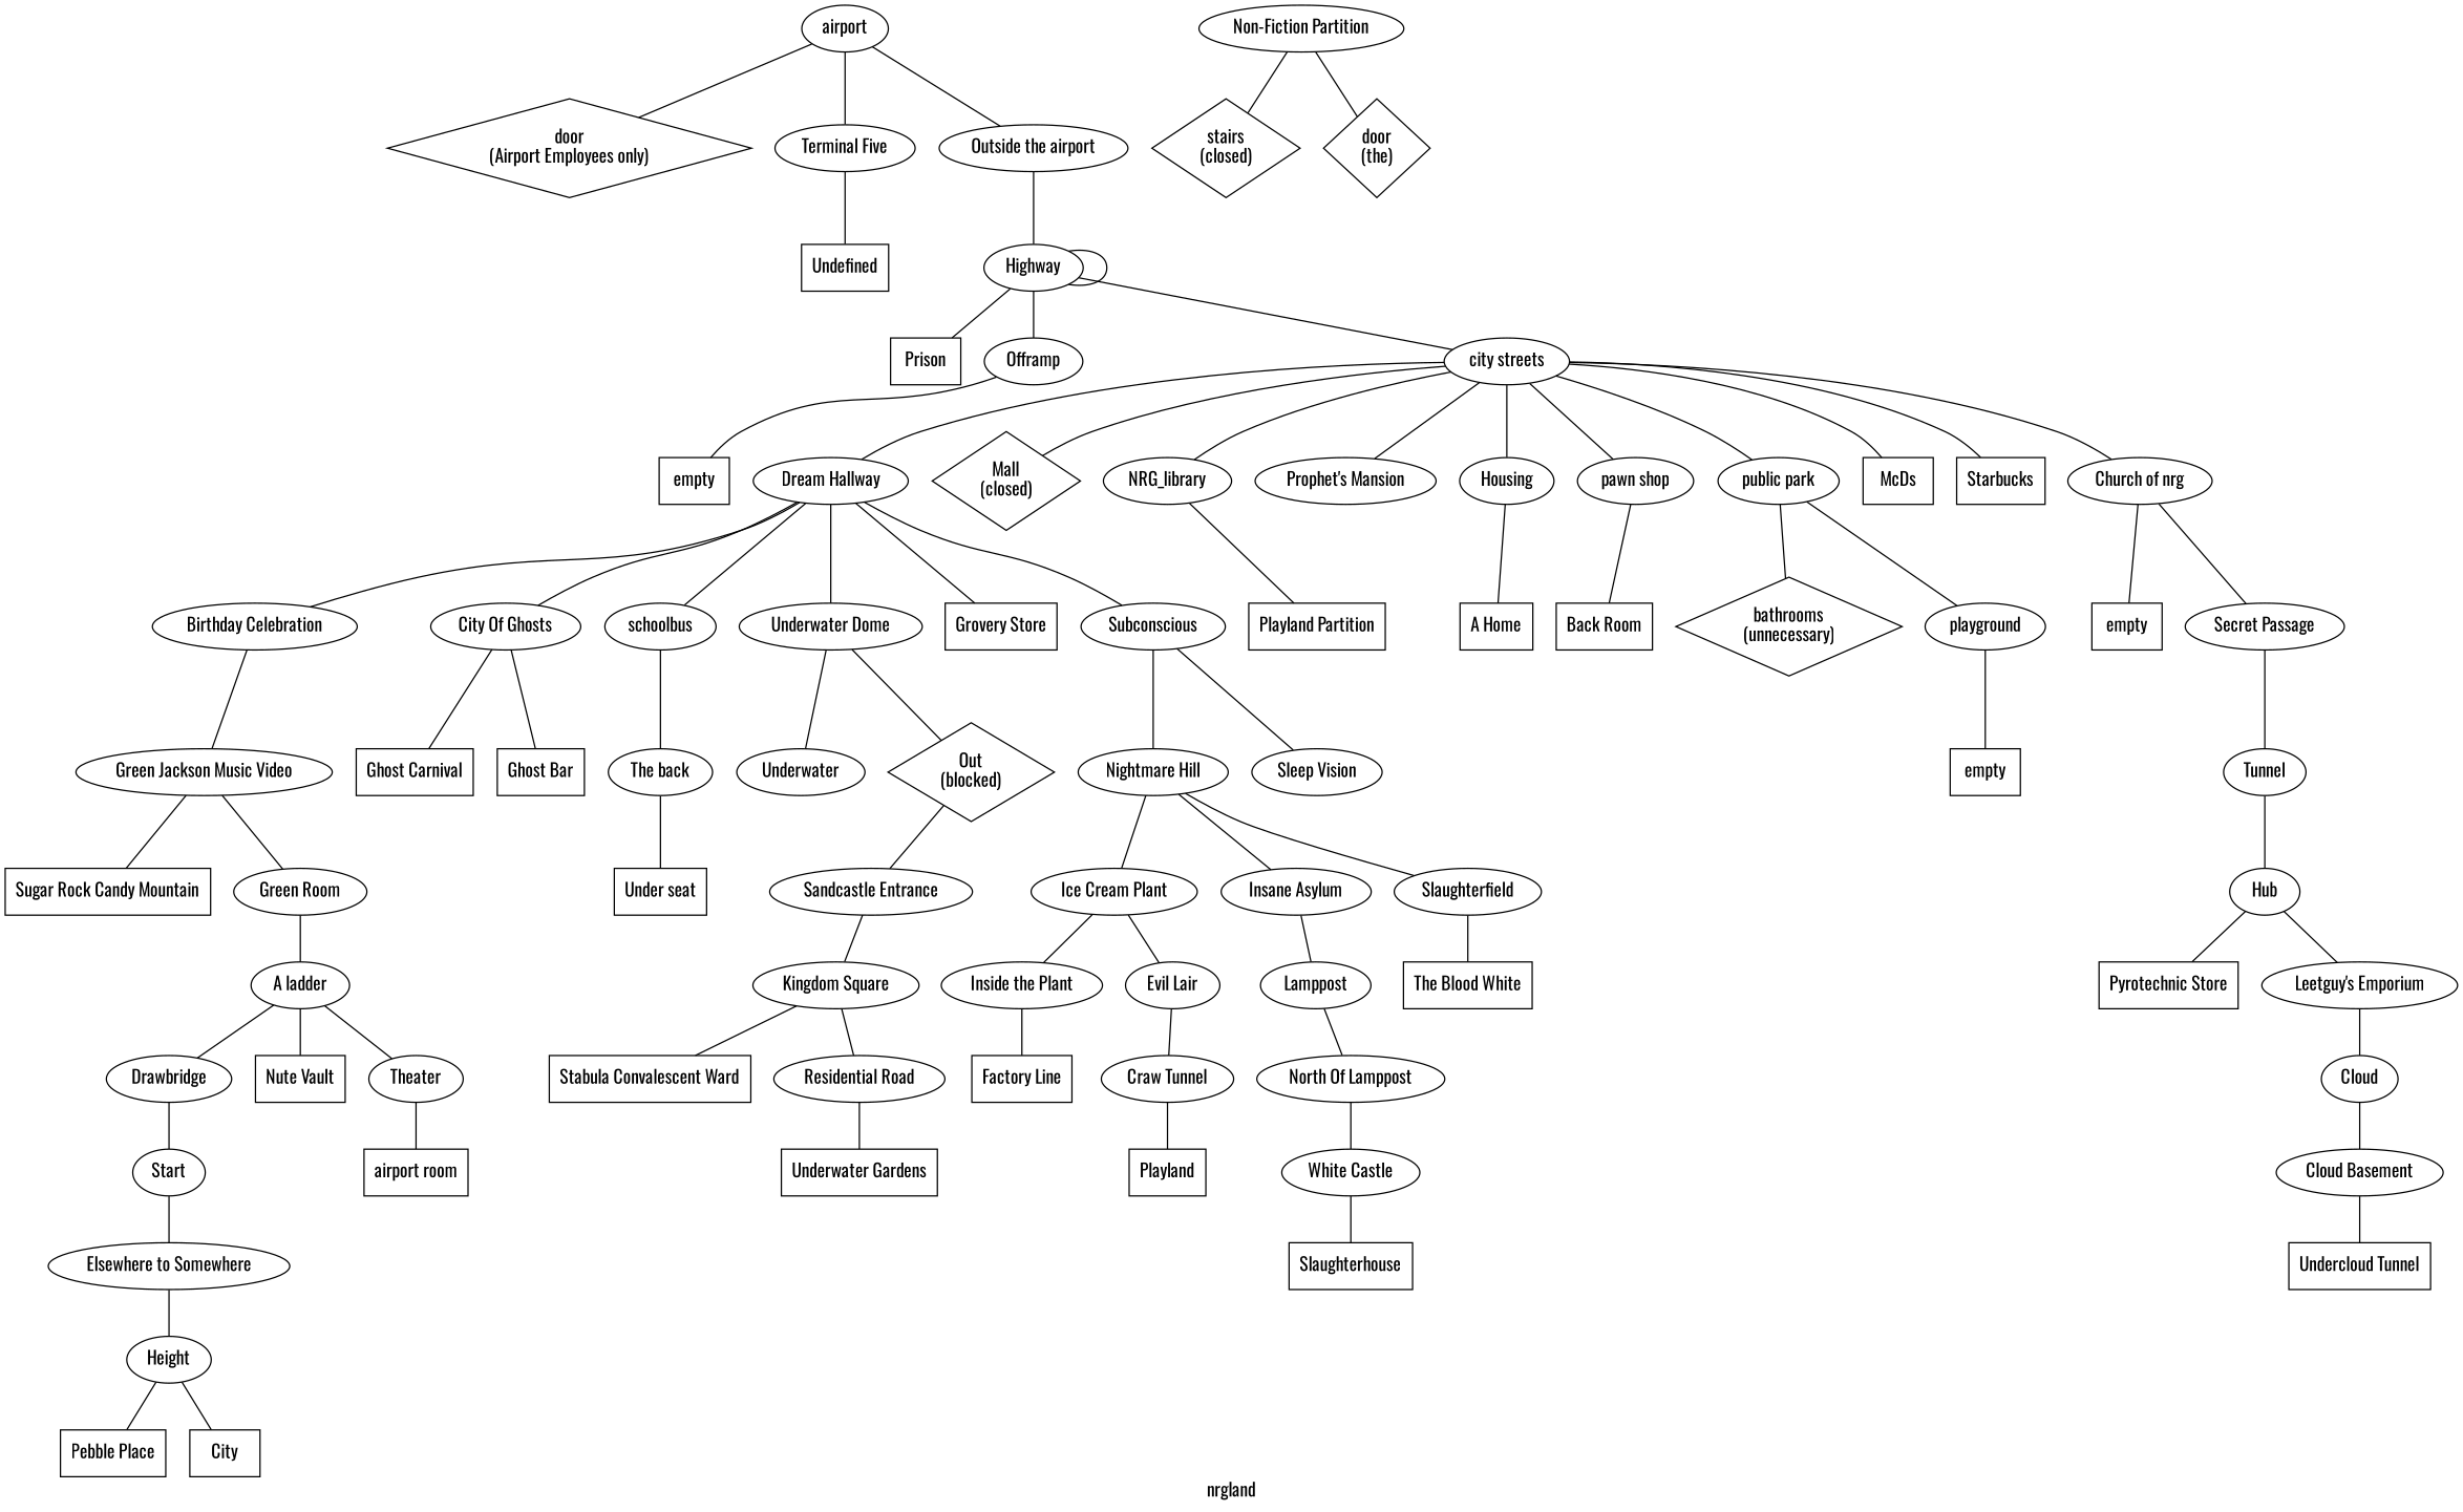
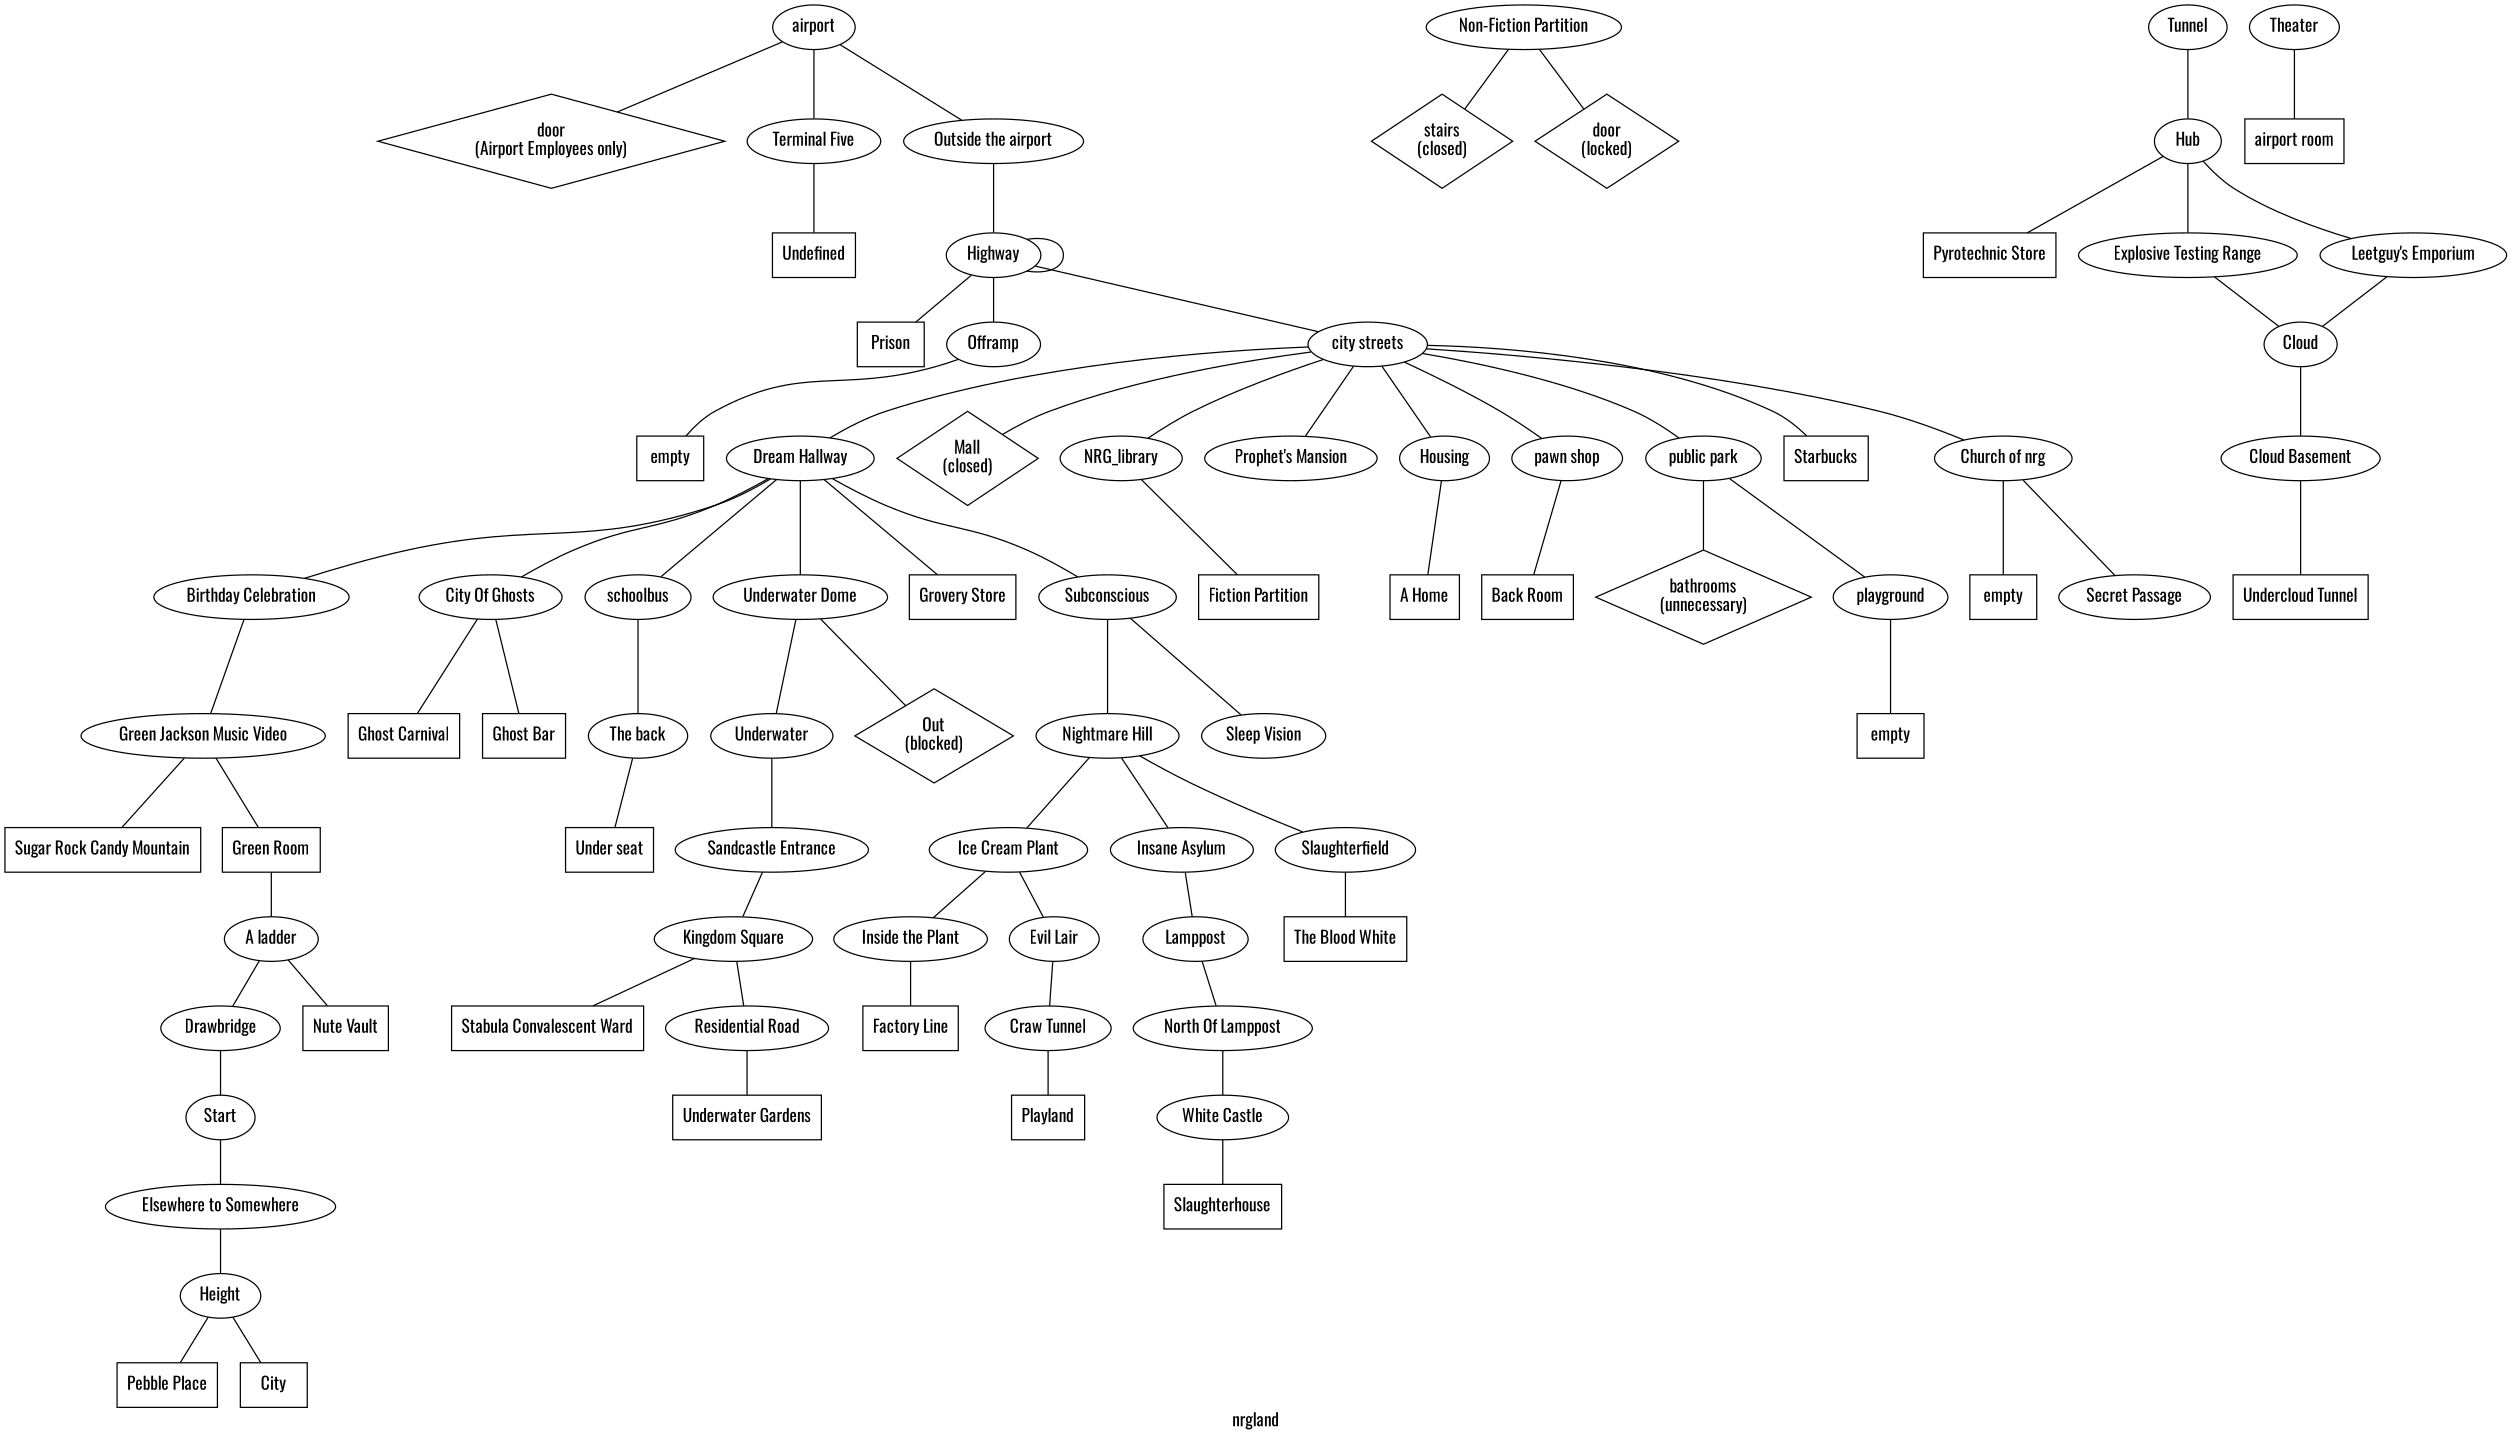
  graph {
    color=lightgrey
    fontname=Oswald
    label=nrgland
    style=filled
    node [fontname=Oswald]
    edge [fontname=Oswald]
    n1 [label="door\n(Airport Employees only)" shape=diamond]
    airport
    "Terminal Five"
    "Outside the airport"
    Undefined [shape=box]
    n6 [label=Highway]
    Prison [shape=box]
    Offramp
    "city streets"
    empty [shape=box]
    "Dream Hallway"
    "Mall\n(closed)" [shape=diamond]
    NRG_library
    "Prophet's Mansion"
    Housing
    "pawn shop"
    "public park"
-   McDs [shape=box]
    Starbucks [shape=box]
    "Church of nrg"
    "Birthday Celebration"
    "City Of Ghosts"
    schoolbus
    "Underwater Dome"
    "Grovery Store" [shape=box]
    Subconscious
-   "Fiction Partition" [shape=box label="Playland Partition"]
+   "Fiction Partition" [shape=box]
    "A Home" [shape=box]
    n29 [label="Back Room" shape=box]
    n30 [label="bathrooms\n(unnecessary)" shape=diamond]
    playground
    n32 [label=empty shape=box]
    "Secret Passage"
    n34 [label="Green Jackson Music Video"]
    "Ghost Carnival" [shape=box]
    "Ghost Bar" [shape=box]
    "The back"
    Underwater
    n39 [label="Out\n(blocked)" shape=diamond]
    "Nightmare Hill"
    "Sleep Vision"
    n42 [label="stairs\n(closed)" shape=diamond]
    "Non-Fiction Partition"
-   n44 [label="door\n(the)" shape=diamond]
+   n44 [label="door\n(locked)" shape=diamond]
    n45 [label=empty shape=box]
    n46 [label=Tunnel]
    "Sugar Rock Candy Mountain" [shape=box]
-   "Green Room"
+   "Green Room" [shape=box]
    "A ladder"
    "Under seat" [shape=box]
    "Sandcastle Entrance"
    "Ice Cream Plant"
    "Insane Asylum"
    Slaughterfield
    "Inside the Plant"
    "Evil Lair"
    Lamppost
    n58 [label="The Blood White" shape=box]
    "Factory Line" [shape=box]
    "Craw Tunnel"
    "North Of Lamppost"
    "White Castle"
    Slaughterhouse [shape=box]
    Playland [shape=box]
    "Kingdom Square"
    "Stabula Convalescent Ward" [shape=box]
    "Residential Road"
    n68 [label="Underwater Gardens" shape=box]
    Drawbridge
    "Nute Vault" [shape=box]
    Theater
    Start
    n73 [label="airport room" shape=box]
    "Elsewhere to Somewhere"
    Height
    "Pebble Place" [shape=box]
    City [shape=box]
    Hub
    "Pyrotechnic Store" [shape=box]
+   "Explosive Testing Range"
    "Leetguy's Emporium"
    Cloud
    "Cloud Basement"
    "Undercloud Tunnel" [shape=box]
    airport -- n1
    airport -- "Terminal Five"
    airport -- "Outside the airport"
    "Terminal Five" -- Undefined
    "Outside the airport" -- n6
    n6 -- n6
    n6 -- Prison
    n6 -- Offramp
    n6 -- "city streets"
    Offramp -- empty
    "city streets" -- "Dream Hallway"
    "city streets" -- "Mall\n(closed)"
    "city streets" -- NRG_library
    "city streets" -- "Prophet's Mansion"
    "city streets" -- Housing
    "city streets" -- "pawn shop"
    "city streets" -- "public park"
-   "city streets" -- McDs
    "city streets" -- Starbucks
    "city streets" -- "Church of nrg"
    "Dream Hallway" -- "Birthday Celebration"
    "Dream Hallway" -- "City Of Ghosts"
    "Dream Hallway" -- schoolbus
    "Dream Hallway" -- "Underwater Dome"
    "Dream Hallway" -- "Grovery Store"
    "Dream Hallway" -- Subconscious
    NRG_library -- "Fiction Partition"
    Housing -- "A Home"
    "pawn shop" -- n29
    "public park" -- n30
    "public park" -- playground
    "Church of nrg" -- n32
    "Church of nrg" -- "Secret Passage"
    "Birthday Celebration" -- n34
    "City Of Ghosts" -- "Ghost Carnival"
    "City Of Ghosts" -- "Ghost Bar"
    schoolbus -- "The back"
    "Underwater Dome" -- Underwater
    "Underwater Dome" -- n39
    Subconscious -- "Nightmare Hill"
    Subconscious -- "Sleep Vision"
    playground -- n45
-   "Secret Passage" -- n46
    n34 -- "Sugar Rock Candy Mountain"
    n34 -- "Green Room"
    "The back" -- "Under seat"
-   n39 -- "Sandcastle Entrance"
+   Underwater -- "Sandcastle Entrance"
    "Nightmare Hill" -- "Ice Cream Plant"
    "Nightmare Hill" -- "Insane Asylum"
    "Nightmare Hill" -- Slaughterfield
    "Non-Fiction Partition" -- n42
    "Non-Fiction Partition" -- n44
    n46 -- Hub
    "Green Room" -- "A ladder"
    "A ladder" -- Drawbridge
    "A ladder" -- "Nute Vault"
-   "A ladder" -- Theater
    "Sandcastle Entrance" -- "Kingdom Square"
    "Ice Cream Plant" -- "Inside the Plant"
    "Ice Cream Plant" -- "Evil Lair"
    "Insane Asylum" -- Lamppost
    Slaughterfield -- n58
    "Inside the Plant" -- "Factory Line"
    "Evil Lair" -- "Craw Tunnel"
    Lamppost -- "North Of Lamppost"
    "Craw Tunnel" -- Playland
    "North Of Lamppost" -- "White Castle"
    "White Castle" -- Slaughterhouse
    "Kingdom Square" -- "Stabula Convalescent Ward"
    "Kingdom Square" -- "Residential Road"
    "Residential Road" -- n68
    Drawbridge -- Start
    Theater -- n73
    Start -- "Elsewhere to Somewhere"
    "Elsewhere to Somewhere" -- Height
    Height -- "Pebble Place"
    Height -- City
    Hub -- "Pyrotechnic Store"
+   Hub -- "Explosive Testing Range"
    Hub -- "Leetguy's Emporium"
+   "Explosive Testing Range" -- Cloud
    "Leetguy's Emporium" -- Cloud
    Cloud -- "Cloud Basement"
    "Cloud Basement" -- "Undercloud Tunnel"
  }
